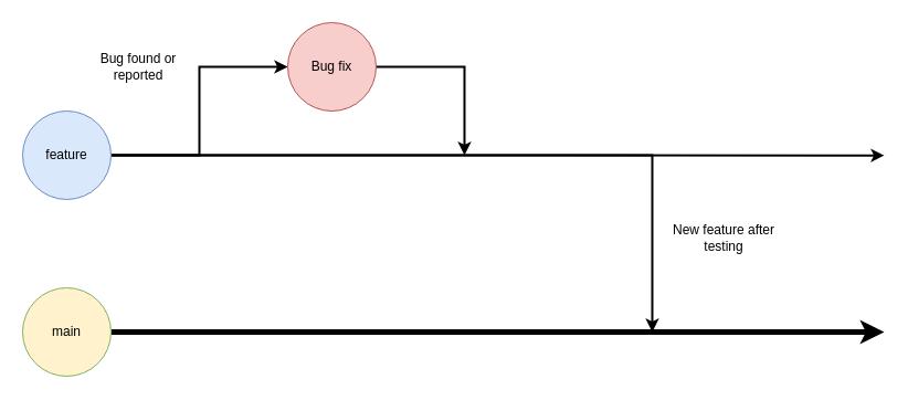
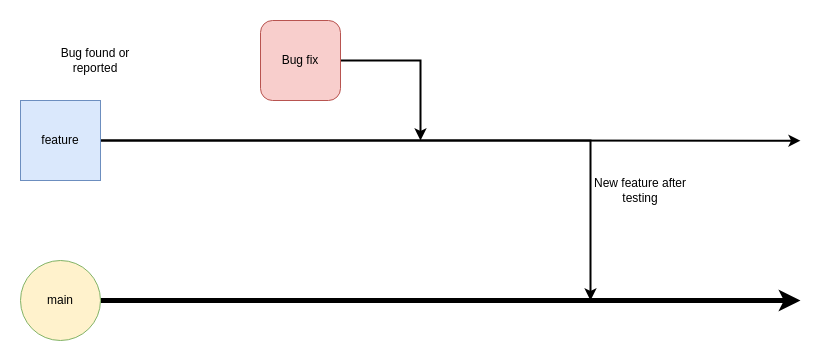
  <mxCell id="0" />
  <mxCell id="1" parent="0" />
  <mxCell id="2" style="edgeStyle=orthogonalEdgeStyle;rounded=0;orthogonalLoop=1;jettySize=auto;html=1;exitX=1;exitY=0.5;exitDx=0;exitDy=0;strokeWidth=5;" edge="1" parent="1" source="3"><mxGeometry relative="1" as="geometry"><mxPoint x="800" y="300" as="targetPoint" /></mxGeometry></mxCell>
  <mxCell id="3" value="main" style="ellipse;whiteSpace=wrap;html=1;aspect=fixed;fillColor=#fff2cc;strokeColor=#82b366;" vertex="1" parent="1"><mxGeometry x="20" y="260" width="80" height="80" as="geometry" /></mxCell>
- <mxCell id="4" style="edgeStyle=elbowEdgeStyle;rounded=0;orthogonalLoop=1;jettySize=auto;html=1;exitX=1;exitY=0.5;exitDx=0;exitDy=0;entryX=0;entryY=0.5;entryDx=0;entryDy=0;strokeWidth=2;" edge="1" parent="1" source="7" target="10"><mxGeometry relative="1" as="geometry" /></mxCell>
  <mxCell id="5" style="edgeStyle=elbowEdgeStyle;rounded=0;orthogonalLoop=1;jettySize=auto;html=1;exitX=1;exitY=0.5;exitDx=0;exitDy=0;strokeWidth=2;" edge="1" parent="1" source="7"><mxGeometry relative="1" as="geometry"><mxPoint x="800" y="140.167" as="targetPoint" /></mxGeometry></mxCell>
  <mxCell id="6" style="edgeStyle=elbowEdgeStyle;rounded=0;orthogonalLoop=1;jettySize=auto;html=1;exitX=1;exitY=0.5;exitDx=0;exitDy=0;strokeWidth=2;" edge="1" parent="1" source="7"><mxGeometry relative="1" as="geometry"><mxPoint x="590" y="300" as="targetPoint" /><Array as="points"><mxPoint x="590" y="220" /></Array></mxGeometry></mxCell>
- <mxCell id="7" value="feature" style="ellipse;whiteSpace=wrap;html=1;aspect=fixed;fillColor=#dae8fc;strokeColor=#6c8ebf;" vertex="1" parent="1"><mxGeometry x="20" y="100" width="80" height="80" as="geometry" /></mxCell>
- <mxCell id="8" value="New feature after testing" style="text;html=1;strokeColor=none;fillColor=none;align=center;verticalAlign=middle;whiteSpace=wrap;rounded=0;" vertex="1" parent="1"><mxGeometry x="590" y="200" width="130" height="30" as="geometry" /></mxCell>
+ <mxCell id="7" value="feature" style="whiteSpace=wrap;html=1;aspect=fixed;fillColor=#dae8fc;strokeColor=#6c8ebf;rounded=0;" vertex="1" parent="1"><mxGeometry x="20" y="100" width="80" height="80" as="geometry" /></mxCell>
+ <mxCell id="8" value="New feature after testing" style="text;html=1;strokeColor=none;fillColor=none;align=center;verticalAlign=middle;whiteSpace=wrap;rounded=0;" vertex="1" parent="1"><mxGeometry x="575" y="175" width="130" height="30" as="geometry" /></mxCell>
  <mxCell id="9" style="edgeStyle=elbowEdgeStyle;rounded=0;orthogonalLoop=1;jettySize=auto;html=1;exitX=1;exitY=0.5;exitDx=0;exitDy=0;strokeWidth=2;" edge="1" parent="1" source="10"><mxGeometry relative="1" as="geometry"><mxPoint x="420" y="140" as="targetPoint" /><Array as="points"><mxPoint x="420" y="100" /><mxPoint x="540" y="100" /></Array></mxGeometry></mxCell>
- <mxCell id="10" value="Bug fix" style="ellipse;whiteSpace=wrap;html=1;aspect=fixed;fillColor=#f8cecc;strokeColor=#b85450;" vertex="1" parent="1"><mxGeometry x="260" y="20" width="80" height="80" as="geometry" /></mxCell>
- <mxCell id="11" value="Bug found or reported" style="text;html=1;strokeColor=none;fillColor=none;align=center;verticalAlign=middle;whiteSpace=wrap;rounded=0;" vertex="1" parent="1"><mxGeometry x="70" y="45" width="110" height="30" as="geometry" /></mxCell>
+ <mxCell id="10" value="Bug fix" style="whiteSpace=wrap;html=1;aspect=fixed;fillColor=#f8cecc;strokeColor=#b85450;rounded=1;" vertex="1" parent="1"><mxGeometry x="260" y="20" width="80" height="80" as="geometry" /></mxCell>
+ <mxCell id="11" value="Bug found or reported" style="text;html=1;strokeColor=none;fillColor=none;align=center;verticalAlign=middle;whiteSpace=wrap;rounded=0;" vertex="1" parent="1"><mxGeometry x="40" y="45" width="110" height="30" as="geometry" /></mxCell>
